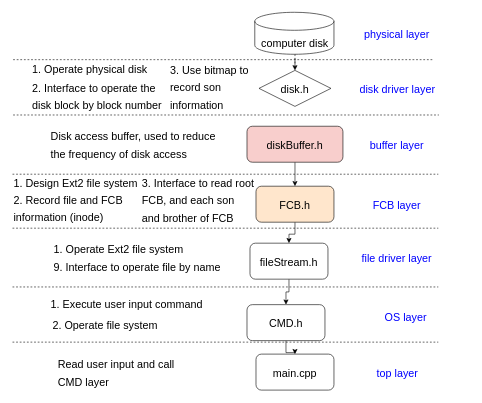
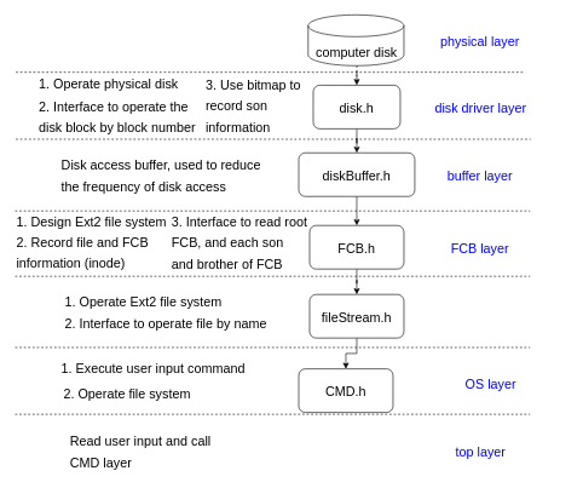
  <mxCell id="0" />
  <mxCell id="1" parent="0" />
- <mxCell id="3" value="&lt;font style=&quot;font-size: 18px&quot;&gt;disk.h&lt;/font&gt;" style="rhombus;whiteSpace=wrap;html=1;fontSize=24;" vertex="1" parent="1"><mxGeometry x="431" y="116.88" width="120" height="60" as="geometry" /></mxCell>
+ <mxCell id="2" style="edgeStyle=orthogonalEdgeStyle;rounded=0;orthogonalLoop=1;jettySize=auto;html=1;entryX=0.5;entryY=0;entryDx=0;entryDy=0;fontSize=24;fontColor=#0000FF;" edge="1" parent="1" source="3" target="14"><mxGeometry relative="1" as="geometry" /></mxCell>
+ <mxCell id="3" value="&lt;font style=&quot;font-size: 18px&quot;&gt;disk.h&lt;/font&gt;" style="rounded=1;whiteSpace=wrap;html=1;fontSize=24;" vertex="1" parent="1"><mxGeometry x="431" y="116.88" width="120" height="60" as="geometry" /></mxCell>
  <mxCell id="4" value="" style="endArrow=none;html=1;fontSize=24;dashed=1;" edge="1" parent="1"><mxGeometry width="50" height="50" relative="1" as="geometry"><mxPoint x="21" y="99" as="sourcePoint" /><mxPoint x="721" y="99" as="targetPoint" /></mxGeometry></mxCell>
  <mxCell id="5" value="&lt;span style=&quot;font-size: 18px&quot;&gt;1. Operate physical disk&lt;/span&gt;" style="text;html=1;strokeColor=none;fillColor=none;align=left;verticalAlign=middle;whiteSpace=wrap;rounded=0;fontSize=24;" vertex="1" parent="1"><mxGeometry x="51" y="100" width="210" height="28.75" as="geometry" /></mxCell>
  <mxCell id="6" value="" style="shape=cylinder3;whiteSpace=wrap;html=1;boundedLbl=1;backgroundOutline=1;size=15;fontSize=24;align=center;" vertex="1" parent="1"><mxGeometry x="424" y="20" width="132" height="70" as="geometry" /></mxCell>
  <mxCell id="7" style="edgeStyle=orthogonalEdgeStyle;rounded=0;orthogonalLoop=1;jettySize=auto;html=1;entryX=0.5;entryY=0;entryDx=0;entryDy=0;fontSize=24;fontColor=#0000FF;dashed=1;" edge="1" parent="1" source="8" target="3"><mxGeometry relative="1" as="geometry" /></mxCell>
  <mxCell id="8" value="&lt;span style=&quot;font-size: 18px&quot;&gt;computer disk&lt;/span&gt;" style="text;html=1;strokeColor=none;fillColor=none;align=center;verticalAlign=middle;whiteSpace=wrap;rounded=0;fontSize=24;" vertex="1" parent="1"><mxGeometry x="386" y="50" width="210" height="40" as="geometry" /></mxCell>
  <mxCell id="9" value="&lt;span style=&quot;font-size: 18px&quot;&gt;physical layer&lt;/span&gt;" style="text;html=1;strokeColor=none;fillColor=none;align=center;verticalAlign=middle;whiteSpace=wrap;rounded=0;fontSize=24;fontColor=#0000FF;" vertex="1" parent="1"><mxGeometry x="556" y="40.63" width="210" height="28.75" as="geometry" /></mxCell>
  <mxCell id="10" value="&lt;span style=&quot;font-size: 18px&quot;&gt;disk driver layer&lt;/span&gt;" style="text;html=1;strokeColor=none;fillColor=none;align=center;verticalAlign=middle;whiteSpace=wrap;rounded=0;fontSize=24;fontColor=#0000FF;" vertex="1" parent="1"><mxGeometry x="557" y="132.5" width="210" height="28.75" as="geometry" /></mxCell>
  <mxCell id="11" value="&lt;span style=&quot;font-size: 18px&quot;&gt;2. Interface to operate the disk block by block number&lt;/span&gt;" style="text;html=1;strokeColor=none;fillColor=none;align=left;verticalAlign=middle;whiteSpace=wrap;rounded=0;fontSize=24;" vertex="1" parent="1"><mxGeometry x="51" y="128.75" width="222" height="60" as="geometry" /></mxCell>
  <mxCell id="12" value="" style="endArrow=none;html=1;fontSize=24;dashed=1;" edge="1" parent="1"><mxGeometry width="50" height="50" relative="1" as="geometry"><mxPoint x="21" y="191.25" as="sourcePoint" /><mxPoint x="731" y="191.25" as="targetPoint" /></mxGeometry></mxCell>
  <mxCell id="13" style="edgeStyle=orthogonalEdgeStyle;rounded=0;orthogonalLoop=1;jettySize=auto;html=1;entryX=0.5;entryY=0;entryDx=0;entryDy=0;fontSize=24;fontColor=#0000FF;" edge="1" parent="1" source="14" target="19"><mxGeometry relative="1" as="geometry" /></mxCell>
- <mxCell id="14" value="&lt;font style=&quot;font-size: 18px&quot;&gt;diskBuffer.h&lt;/font&gt;" style="rounded=1;whiteSpace=wrap;html=1;fontSize=24;fillColor=#f8cecc;" vertex="1" parent="1"><mxGeometry x="411" y="210" width="160" height="60" as="geometry" /></mxCell>
+ <mxCell id="14" value="&lt;font style=&quot;font-size: 18px&quot;&gt;diskBuffer.h&lt;/font&gt;" style="rounded=1;whiteSpace=wrap;html=1;fontSize=24;" vertex="1" parent="1"><mxGeometry x="411" y="210" width="160" height="60" as="geometry" /></mxCell>
  <mxCell id="15" value="&lt;span style=&quot;font-size: 18px&quot;&gt;buffer layer&lt;/span&gt;" style="text;html=1;strokeColor=none;fillColor=none;align=center;verticalAlign=middle;whiteSpace=wrap;rounded=0;fontSize=24;fontColor=#0000FF;" vertex="1" parent="1"><mxGeometry x="556" y="225.63" width="210" height="28.75" as="geometry" /></mxCell>
  <mxCell id="16" value="&lt;span style=&quot;font-size: 18px&quot;&gt;Disk access buffer, used to reduce the frequency of disk access&lt;/span&gt;" style="text;html=1;strokeColor=none;fillColor=none;align=left;verticalAlign=middle;whiteSpace=wrap;rounded=0;fontSize=24;" vertex="1" parent="1"><mxGeometry x="81.5" y="210" width="301" height="60" as="geometry" /></mxCell>
  <mxCell id="17" value="" style="endArrow=none;html=1;fontSize=24;dashed=1;" edge="1" parent="1"><mxGeometry width="50" height="50" relative="1" as="geometry"><mxPoint x="20" y="290" as="sourcePoint" /><mxPoint x="730" y="290" as="targetPoint" /></mxGeometry></mxCell>
  <mxCell id="18" style="edgeStyle=orthogonalEdgeStyle;rounded=0;orthogonalLoop=1;jettySize=auto;html=1;entryX=0.5;entryY=0;entryDx=0;entryDy=0;fontSize=24;fontColor=#0000FF;" edge="1" parent="1" source="19" target="26"><mxGeometry relative="1" as="geometry" /></mxCell>
- <mxCell id="19" value="&lt;font style=&quot;font-size: 18px&quot;&gt;FCB.h&lt;/font&gt;" style="rounded=1;whiteSpace=wrap;html=1;fontSize=24;fillColor=#ffe6cc;" vertex="1" parent="1"><mxGeometry x="426" y="310.01" width="130" height="60" as="geometry" /></mxCell>
+ <mxCell id="19" value="&lt;font style=&quot;font-size: 18px&quot;&gt;FCB.h&lt;/font&gt;" style="rounded=1;whiteSpace=wrap;html=1;fontSize=24;" vertex="1" parent="1"><mxGeometry x="426" y="310.01" width="130" height="60" as="geometry" /></mxCell>
  <mxCell id="20" value="&lt;span style=&quot;font-size: 18px&quot;&gt;FCB layer&lt;/span&gt;" style="text;html=1;strokeColor=none;fillColor=none;align=center;verticalAlign=middle;whiteSpace=wrap;rounded=0;fontSize=24;fontColor=#0000FF;" vertex="1" parent="1"><mxGeometry x="556" y="325.63" width="210" height="28.75" as="geometry" /></mxCell>
  <mxCell id="21" value="&lt;span style=&quot;font-size: 18px&quot;&gt;3. Use bitmap to record son information&lt;/span&gt;" style="text;html=1;strokeColor=none;fillColor=none;align=left;verticalAlign=middle;whiteSpace=wrap;rounded=0;fontSize=24;" vertex="1" parent="1"><mxGeometry x="281" y="130" width="140" height="28.75" as="geometry" /></mxCell>
  <mxCell id="22" value="&lt;span style=&quot;font-size: 18px&quot;&gt;1. Design Ext2 file system&lt;/span&gt;" style="text;html=1;strokeColor=none;fillColor=none;align=left;verticalAlign=middle;whiteSpace=wrap;rounded=0;fontSize=24;" vertex="1" parent="1"><mxGeometry x="20" y="290" width="230" height="28.75" as="geometry" /></mxCell>
  <mxCell id="23" value="&lt;span style=&quot;font-size: 18px&quot;&gt;2. Record file and FCB information (inode)&lt;/span&gt;" style="text;html=1;strokeColor=none;fillColor=none;align=left;verticalAlign=middle;whiteSpace=wrap;rounded=0;fontSize=24;" vertex="1" parent="1"><mxGeometry x="20" y="331.26" width="215" height="28.75" as="geometry" /></mxCell>
  <mxCell id="24" value="&lt;span style=&quot;font-size: 18px&quot;&gt;3. Interface to read root FCB, and each son and brother of FCB&amp;nbsp;&lt;/span&gt;" style="text;html=1;strokeColor=none;fillColor=none;align=left;verticalAlign=middle;whiteSpace=wrap;rounded=0;fontSize=24;" vertex="1" parent="1"><mxGeometry x="234" y="298.07" width="190" height="70.61" as="geometry" /></mxCell>
  <mxCell id="25" style="edgeStyle=orthogonalEdgeStyle;rounded=0;orthogonalLoop=1;jettySize=auto;html=1;entryX=0.5;entryY=0;entryDx=0;entryDy=0;fontSize=24;fontColor=#0000FF;" edge="1" parent="1" source="26" target="32"><mxGeometry relative="1" as="geometry" /></mxCell>
- <mxCell id="26" value="&lt;font style=&quot;font-size: 18px&quot;&gt;fileStream.h&lt;/font&gt;" style="rounded=1;whiteSpace=wrap;html=1;fontSize=24;" vertex="1" parent="1"><mxGeometry x="416" y="405" width="130" height="60" as="geometry" /></mxCell>
+ <mxCell id="26" value="&lt;font style=&quot;font-size: 18px&quot;&gt;fileStream.h&lt;/font&gt;" style="rounded=1;whiteSpace=wrap;html=1;fontSize=24;" vertex="1" parent="1"><mxGeometry x="426" y="405" width="130" height="60" as="geometry" /></mxCell>
  <mxCell id="27" value="" style="endArrow=none;html=1;fontSize=24;dashed=1;" edge="1" parent="1"><mxGeometry width="50" height="50" relative="1" as="geometry"><mxPoint x="20" y="380" as="sourcePoint" /><mxPoint x="730" y="380" as="targetPoint" /></mxGeometry></mxCell>
- <mxCell id="28" value="&lt;span style=&quot;font-size: 18px&quot;&gt;file driver layer&lt;/span&gt;" style="text;html=1;strokeColor=none;fillColor=none;align=center;verticalAlign=middle;whiteSpace=wrap;rounded=0;fontSize=24;fontColor=#0000FF;" vertex="1" parent="1"><mxGeometry x="556" y="415" width="210" height="28.75" as="geometry" /></mxCell>
  <mxCell id="29" value="&lt;span style=&quot;font-size: 18px&quot;&gt;1. Operate Ext2 file system&lt;/span&gt;" style="text;html=1;strokeColor=none;fillColor=none;align=left;verticalAlign=middle;whiteSpace=wrap;rounded=0;fontSize=24;" vertex="1" parent="1"><mxGeometry x="87" y="400" width="230" height="28.75" as="geometry" /></mxCell>
- <mxCell id="30" value="&lt;span style=&quot;font-size: 18px&quot;&gt;9. Interface to operate file by name&lt;/span&gt;" style="text;html=1;strokeColor=none;fillColor=none;align=left;verticalAlign=middle;whiteSpace=wrap;rounded=0;fontSize=24;" vertex="1" parent="1"><mxGeometry x="87" y="430" width="290" height="28.75" as="geometry" /></mxCell>
- <mxCell id="31" style="edgeStyle=orthogonalEdgeStyle;rounded=0;orthogonalLoop=1;jettySize=auto;html=1;fontSize=24;fontColor=#0000FF;" edge="1" parent="1" source="32" target="38"><mxGeometry relative="1" as="geometry" /></mxCell>
+ <mxCell id="30" value="&lt;span style=&quot;font-size: 18px&quot;&gt;2. Interface to operate file by name&lt;/span&gt;" style="text;html=1;strokeColor=none;fillColor=none;align=left;verticalAlign=middle;whiteSpace=wrap;rounded=0;fontSize=24;" vertex="1" parent="1"><mxGeometry x="87" y="430" width="290" height="28.75" as="geometry" /></mxCell>
  <mxCell id="32" value="&lt;font style=&quot;font-size: 18px&quot;&gt;CMD.h&lt;/font&gt;" style="rounded=1;whiteSpace=wrap;html=1;fontSize=24;" vertex="1" parent="1"><mxGeometry x="411" y="507.5" width="130" height="60" as="geometry" /></mxCell>
  <mxCell id="33" value="" style="endArrow=none;html=1;fontSize=24;dashed=1;" edge="1" parent="1"><mxGeometry width="50" height="50" relative="1" as="geometry"><mxPoint x="20" y="478" as="sourcePoint" /><mxPoint x="730" y="478" as="targetPoint" /></mxGeometry></mxCell>
  <mxCell id="34" value="&lt;span style=&quot;font-size: 18px&quot;&gt;OS layer&lt;/span&gt;" style="text;html=1;strokeColor=none;fillColor=none;align=center;verticalAlign=middle;whiteSpace=wrap;rounded=0;fontSize=24;fontColor=#0000FF;" vertex="1" parent="1"><mxGeometry x="571" y="513.13" width="210" height="28.75" as="geometry" /></mxCell>
  <mxCell id="35" value="&lt;span style=&quot;font-size: 18px&quot;&gt;1. Execute user input command&lt;/span&gt;" style="text;html=1;strokeColor=none;fillColor=none;align=left;verticalAlign=middle;whiteSpace=wrap;rounded=0;fontSize=24;" vertex="1" parent="1"><mxGeometry x="81.5" y="487.5" width="263" height="35" as="geometry" /></mxCell>
  <mxCell id="36" value="&lt;span style=&quot;font-size: 18px&quot;&gt;2. Operate file system&lt;/span&gt;" style="text;html=1;strokeColor=none;fillColor=none;align=left;verticalAlign=middle;whiteSpace=wrap;rounded=0;fontSize=24;" vertex="1" parent="1"><mxGeometry x="85" y="522.5" width="263" height="35" as="geometry" /></mxCell>
  <mxCell id="37" value="" style="endArrow=none;html=1;fontSize=24;dashed=1;" edge="1" parent="1"><mxGeometry width="50" height="50" relative="1" as="geometry"><mxPoint x="20" y="570" as="sourcePoint" /><mxPoint x="730" y="570" as="targetPoint" /></mxGeometry></mxCell>
- <mxCell id="38" value="&lt;font style=&quot;font-size: 18px&quot;&gt;main.cpp&lt;/font&gt;" style="rounded=1;whiteSpace=wrap;html=1;fontSize=24;" vertex="1" parent="1"><mxGeometry x="426" y="590" width="130" height="60" as="geometry" /></mxCell>
  <mxCell id="39" value="&lt;span style=&quot;font-size: 18px&quot;&gt;top layer&lt;/span&gt;" style="text;html=1;strokeColor=none;fillColor=none;align=center;verticalAlign=middle;whiteSpace=wrap;rounded=0;fontSize=24;fontColor=#0000FF;" vertex="1" parent="1"><mxGeometry x="557" y="605.62" width="210" height="28.75" as="geometry" /></mxCell>
  <mxCell id="40" value="&lt;span style=&quot;font-size: 18px&quot;&gt;Read user input and call CMD layer&lt;/span&gt;" style="text;html=1;strokeColor=none;fillColor=none;align=left;verticalAlign=middle;whiteSpace=wrap;rounded=0;fontSize=24;" vertex="1" parent="1"><mxGeometry x="94" y="602.5" width="216" height="35" as="geometry" /></mxCell>
